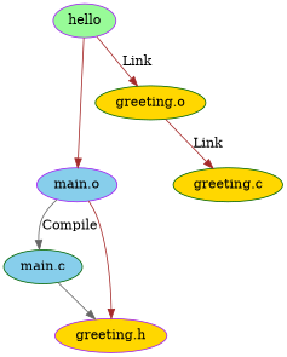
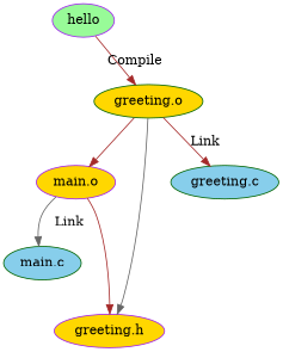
  digraph {
    node [color=purple fillcolor=gold style=filled]
    edge [color=brown]
    hello [fillcolor=palegreen]
-   "main.o" [fillcolor=skyblue]
+   "main.o"
    "greeting.o" [color=darkgreen]
    "main.c" [color=darkgreen fillcolor=skyblue]
    "greeting.h"
-   "greeting.c" [color=darkgreen]
-   hello -> "main.o"
-   hello -> "greeting.o" [label=Link]
-   "main.o" -> "main.c" [color=gray40 label=Compile]
+   "greeting.c" [color=darkgreen fillcolor=skyblue]
+   "greeting.o" -> "main.o"
+   hello -> "greeting.o" [label=Compile]
+   "main.o" -> "main.c" [color=gray40 label=Link]
    "main.o" -> "greeting.h"
-   "main.c" -> "greeting.h" [color=gray40]
+   "greeting.o" -> "greeting.h" [color=gray40]
    "greeting.o" -> "greeting.c" [label=Link]
  }
